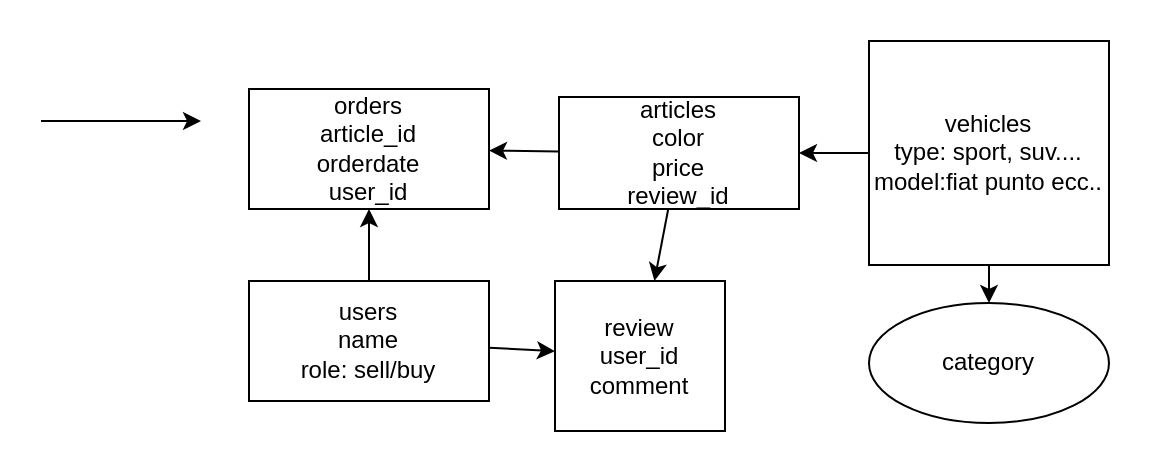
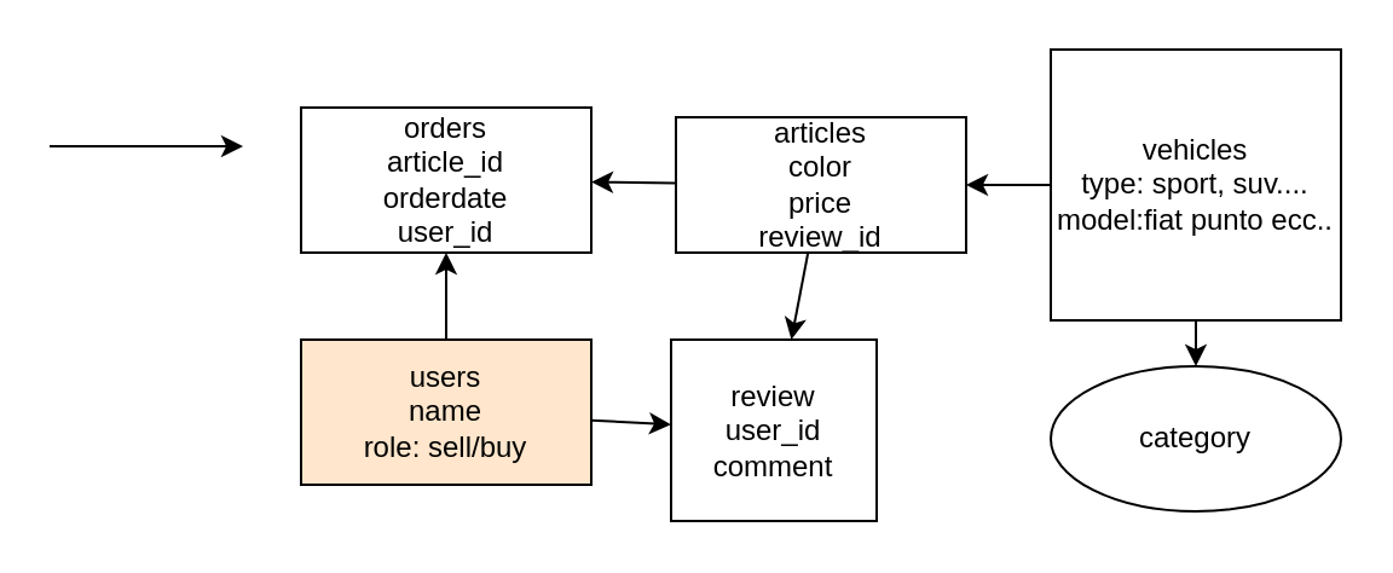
  <mxCell id="0" />
  <mxCell id="1" parent="0" />
  <mxCell id="2" style="edgeStyle=none;html=1;exitX=0;exitY=0.5;exitDx=0;exitDy=0;entryX=1;entryY=0.5;entryDx=0;entryDy=0;" parent="1" source="3" target="8" edge="1"><mxGeometry relative="1" as="geometry" /></mxCell>
  <mxCell id="3" value="vehicles&lt;br&gt;type: sport, suv....&lt;br&gt;model:fiat punto ecc.." style="whiteSpace=wrap;html=1;" parent="1" vertex="1"><mxGeometry x="434" y="20" width="120" height="112" as="geometry" /></mxCell>
  <mxCell id="4" style="edgeStyle=none;html=1;exitX=0.5;exitY=1;exitDx=0;exitDy=0;" parent="1" source="3" target="5" edge="1"><mxGeometry relative="1" as="geometry"><mxPoint x="680" y="106" as="sourcePoint" /></mxGeometry></mxCell>
  <mxCell id="5" value="category" style="ellipse;whiteSpace=wrap;html=1;" parent="1" vertex="1"><mxGeometry x="434" y="151" width="120" height="60" as="geometry" /></mxCell>
  <mxCell id="6" value="" style="edgeStyle=none;html=1;" parent="1" source="8" target="12" edge="1"><mxGeometry relative="1" as="geometry" /></mxCell>
  <mxCell id="7" style="edgeStyle=none;html=1;" parent="1" source="8" target="13" edge="1"><mxGeometry relative="1" as="geometry" /></mxCell>
  <mxCell id="8" value="articles&lt;br&gt;color&lt;br&gt;price&lt;br&gt;review_id" style="whiteSpace=wrap;html=1;" parent="1" vertex="1"><mxGeometry x="279" y="48" width="120" height="56" as="geometry" /></mxCell>
  <mxCell id="9" value="" style="edgeStyle=none;html=1;" parent="1" source="11" target="12" edge="1"><mxGeometry relative="1" as="geometry" /></mxCell>
  <mxCell id="10" value="" style="edgeStyle=none;html=1;" parent="1" source="11" target="13" edge="1"><mxGeometry relative="1" as="geometry" /></mxCell>
- <mxCell id="11" value="users&lt;br&gt;name&lt;br&gt;role: sell/buy" style="whiteSpace=wrap;html=1;" parent="1" vertex="1"><mxGeometry x="124" y="140" width="120" height="60" as="geometry" /></mxCell>
+ <mxCell id="11" value="users&lt;br&gt;name&lt;br&gt;role: sell/buy" style="whiteSpace=wrap;html=1;fillColor=#ffe6cc;" parent="1" vertex="1"><mxGeometry x="124" y="140" width="120" height="60" as="geometry" /></mxCell>
  <mxCell id="12" value="orders&lt;br&gt;article_id&lt;br&gt;orderdate&lt;br&gt;user_id" style="whiteSpace=wrap;html=1;" parent="1" vertex="1"><mxGeometry x="124" y="44" width="120" height="60" as="geometry" /></mxCell>
  <mxCell id="13" value="review&lt;br&gt;user_id&lt;br&gt;comment" style="whiteSpace=wrap;html=1;" parent="1" vertex="1"><mxGeometry x="277" y="140" width="85" height="75" as="geometry" /></mxCell>
  <mxCell id="14" value="" style="edgeStyle=none;orthogonalLoop=1;jettySize=auto;html=1;" edge="1" parent="1"><mxGeometry width="80" relative="1" as="geometry"><mxPoint x="20" y="60" as="sourcePoint" /><mxPoint x="100" y="60" as="targetPoint" /><Array as="points" /></mxGeometry></mxCell>
